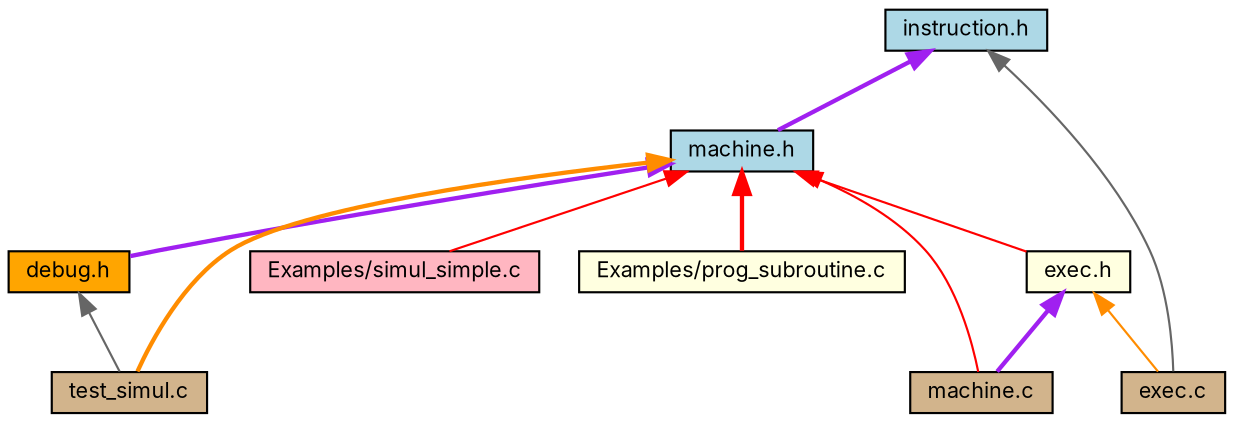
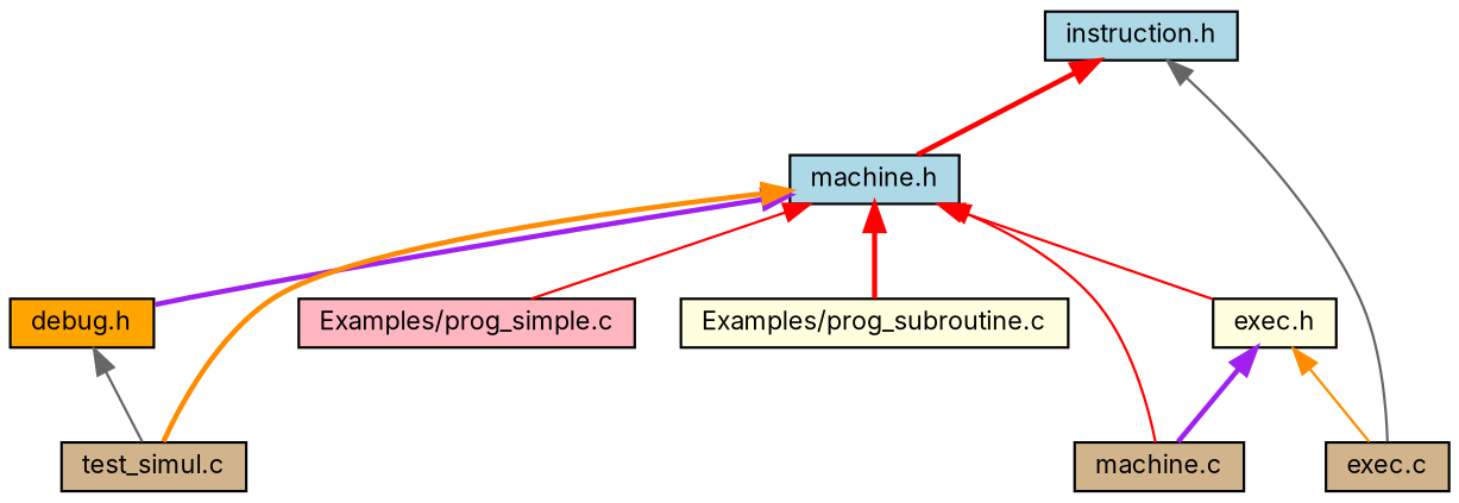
  digraph {
    fontname=Inter
    node [color=black fillcolor=tan fontname=Inter fontsize=10 shape=record style=filled]
    edge [color=red dir=back fontname=Inter fontsize=10 labelfontname=FreeSans labelfontsize=10 style=solid]
    n1 [fillcolor=lightblue fontcolor=black height=0.2 label="instruction.h" width=0.4]
    n2 [fillcolor=lightblue height=0.2 label="machine.h" width=0.4]
    n3 [height=0.2 label="exec.c" width=0.4]
    n4 [fillcolor=orange height=0.2 label="debug.h" width=0.4]
    n5 [height=0.2 label="test_simul.c" width=0.4]
-   n6 [fillcolor=lightpink height=0.2 label="Examples/simul_simple.c" width=0.4]
+   n6 [fillcolor=lightpink height=0.2 label="Examples/prog_simple.c" width=0.4]
    n7 [fillcolor=lightyellow height=0.2 label="Examples/prog_subroutine.c" width=0.4]
    n8 [fillcolor=lightyellow height=0.2 label="exec.h" width=0.4]
    n9 [height=0.2 label="machine.c" width=0.4]
-   n1 -> n2 [color=purple style=bold]
+   n1 -> n2 [style=bold]
    n1 -> n3 [color=gray40]
    n2 -> n4 [color=purple style=bold]
    n2 -> n5 [color=darkorange style=bold]
    n2 -> n6
    n2 -> n7 [style=bold]
    n2 -> n8
    n2 -> n9
    n4 -> n5 [color=gray40]
    n8 -> n3 [color=darkorange]
    n8 -> n9 [color=purple style=bold]
  }
